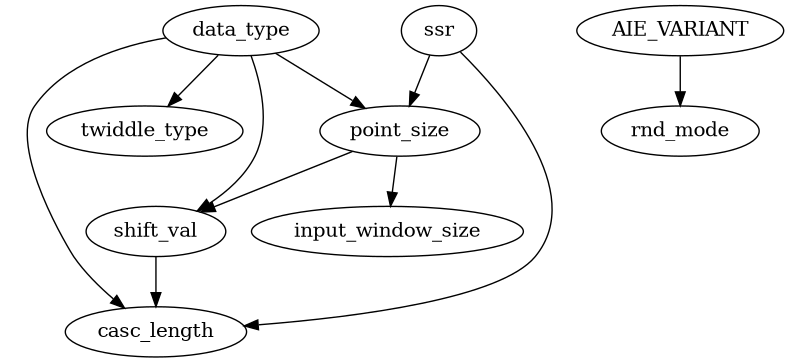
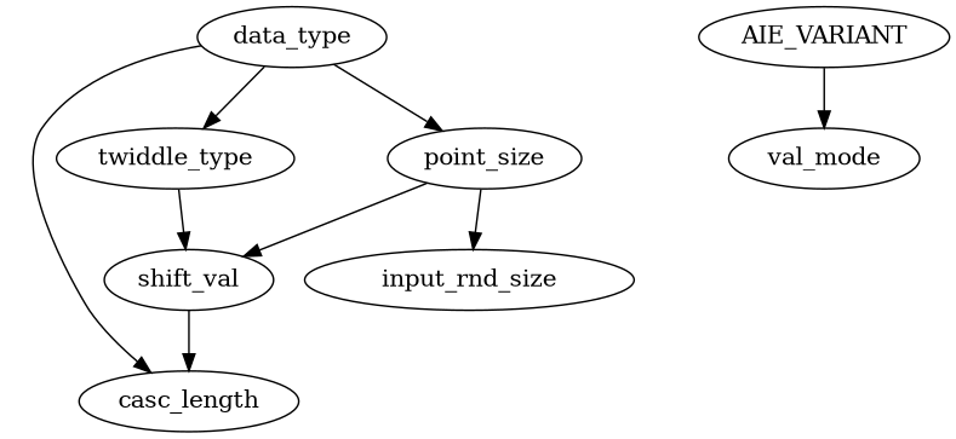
  digraph {
    data_type
    point_size
    twiddle_type
    shift_val
    casc_length
-   input_window_size
-   ssr
+   input_window_size [label=input_rnd_size]
    AIE_VARIANT
-   rnd_mode
+   rnd_mode [label=val_mode]
    data_type -> point_size
    data_type -> twiddle_type
-   data_type -> shift_val
+   twiddle_type -> shift_val
    data_type -> casc_length
    point_size -> shift_val
    point_size -> input_window_size
    shift_val -> casc_length
-   ssr -> point_size
-   ssr -> casc_length
    AIE_VARIANT -> rnd_mode
  }
